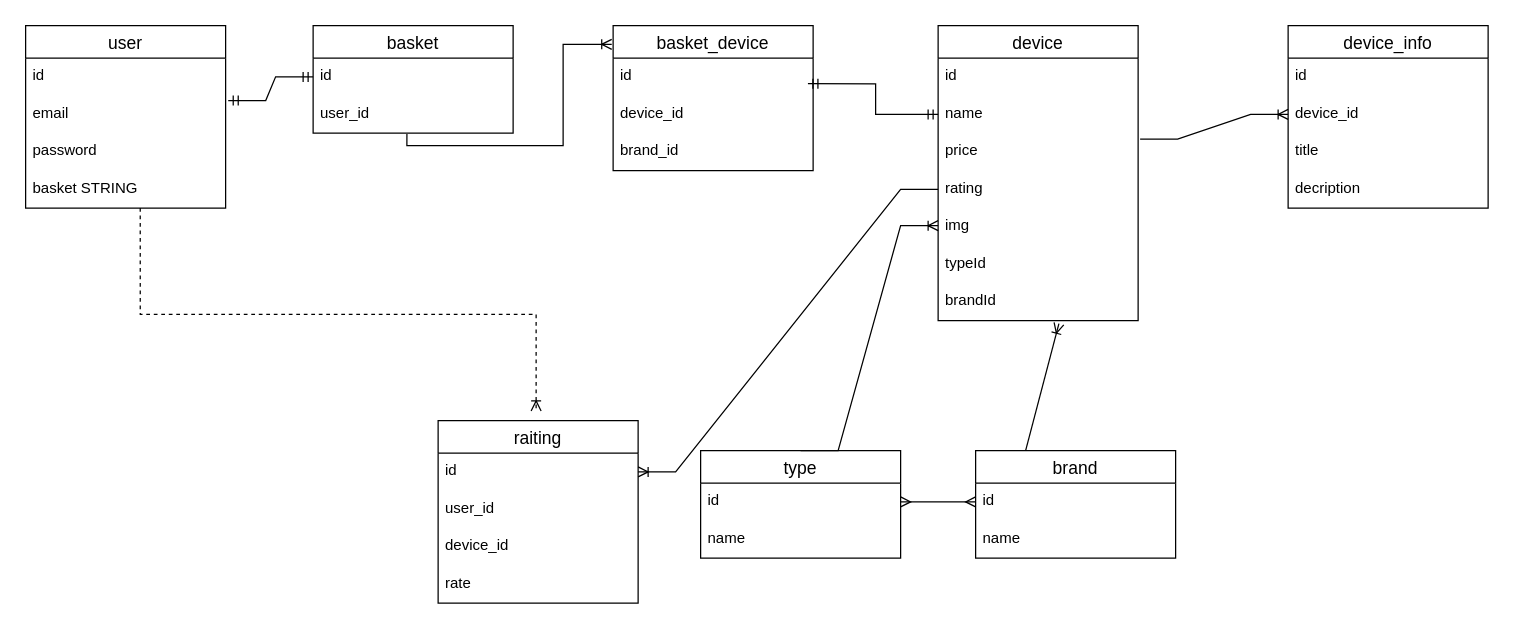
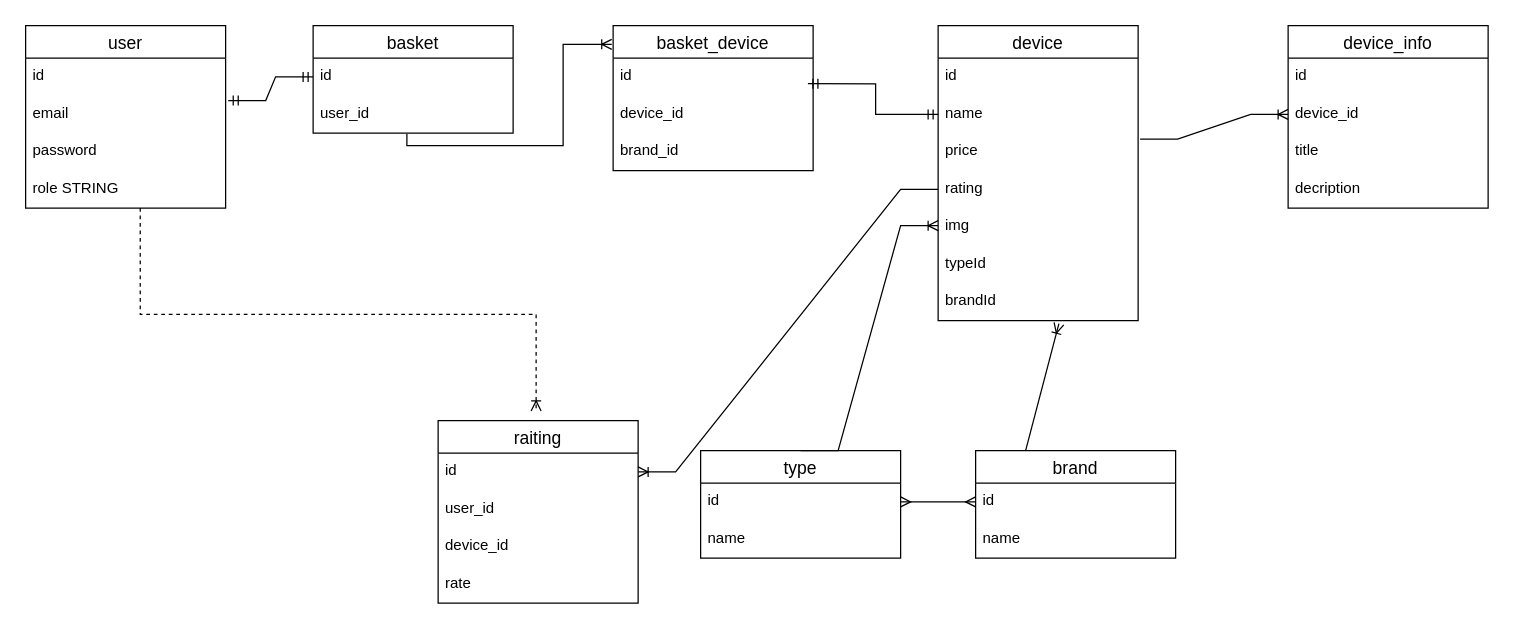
  <mxCell id="0" />
  <mxCell id="1" parent="0" />
  <mxCell id="2" value="user" style="swimlane;fontStyle=0;childLayout=stackLayout;horizontal=1;startSize=26;horizontalStack=0;resizeParent=1;resizeParentMax=0;resizeLast=0;collapsible=1;marginBottom=0;align=center;fontSize=14;" vertex="1" parent="1"><mxGeometry x="20" y="20" width="160" height="146" as="geometry" /></mxCell>
  <mxCell id="3" value="id" style="text;strokeColor=none;fillColor=none;spacingLeft=4;spacingRight=4;overflow=hidden;rotatable=0;points=[[0,0.5],[1,0.5]];portConstraint=eastwest;fontSize=12;whiteSpace=wrap;html=1;" vertex="1" parent="2"><mxGeometry y="26" width="160" height="30" as="geometry" /></mxCell>
  <mxCell id="4" value="email" style="text;strokeColor=none;fillColor=none;spacingLeft=4;spacingRight=4;overflow=hidden;rotatable=0;points=[[0,0.5],[1,0.5]];portConstraint=eastwest;fontSize=12;whiteSpace=wrap;html=1;" vertex="1" parent="2"><mxGeometry y="56" width="160" height="30" as="geometry" /></mxCell>
  <mxCell id="5" value="password" style="text;strokeColor=none;fillColor=none;spacingLeft=4;spacingRight=4;overflow=hidden;rotatable=0;points=[[0,0.5],[1,0.5]];portConstraint=eastwest;fontSize=12;whiteSpace=wrap;html=1;" vertex="1" parent="2"><mxGeometry y="86" width="160" height="30" as="geometry" /></mxCell>
- <mxCell id="6" value="basket STRING" style="text;strokeColor=none;fillColor=none;spacingLeft=4;spacingRight=4;overflow=hidden;rotatable=0;points=[[0,0.5],[1,0.5]];portConstraint=eastwest;fontSize=12;whiteSpace=wrap;html=1;" vertex="1" parent="2"><mxGeometry y="116" width="160" height="30" as="geometry" /></mxCell>
+ <mxCell id="6" value="role STRING" style="text;strokeColor=none;fillColor=none;spacingLeft=4;spacingRight=4;overflow=hidden;rotatable=0;points=[[0,0.5],[1,0.5]];portConstraint=eastwest;fontSize=12;whiteSpace=wrap;html=1;" vertex="1" parent="2"><mxGeometry y="116" width="160" height="30" as="geometry" /></mxCell>
  <mxCell id="7" value="basket" style="swimlane;fontStyle=0;childLayout=stackLayout;horizontal=1;startSize=26;horizontalStack=0;resizeParent=1;resizeParentMax=0;resizeLast=0;collapsible=1;marginBottom=0;align=center;fontSize=14;" vertex="1" parent="1"><mxGeometry x="250" y="20" width="160" height="86" as="geometry" /></mxCell>
  <mxCell id="8" value="id" style="text;strokeColor=none;fillColor=none;spacingLeft=4;spacingRight=4;overflow=hidden;rotatable=0;points=[[0,0.5],[1,0.5]];portConstraint=eastwest;fontSize=12;whiteSpace=wrap;html=1;" vertex="1" parent="7"><mxGeometry y="26" width="160" height="30" as="geometry" /></mxCell>
  <mxCell id="9" value="user_id" style="text;strokeColor=none;fillColor=none;spacingLeft=4;spacingRight=4;overflow=hidden;rotatable=0;points=[[0,0.5],[1,0.5]];portConstraint=eastwest;fontSize=12;whiteSpace=wrap;html=1;" vertex="1" parent="7"><mxGeometry y="56" width="160" height="30" as="geometry" /></mxCell>
  <mxCell id="10" value="" style="edgeStyle=entityRelationEdgeStyle;fontSize=12;html=1;endArrow=ERmandOne;startArrow=ERmandOne;rounded=0;exitX=1.013;exitY=0.133;exitDx=0;exitDy=0;exitPerimeter=0;" edge="1" parent="1" source="4" target="8"><mxGeometry width="100" height="100" relative="1" as="geometry"><mxPoint x="420" y="300" as="sourcePoint" /><mxPoint x="520" y="200" as="targetPoint" /></mxGeometry></mxCell>
  <mxCell id="11" value="device" style="swimlane;fontStyle=0;childLayout=stackLayout;horizontal=1;startSize=26;horizontalStack=0;resizeParent=1;resizeParentMax=0;resizeLast=0;collapsible=1;marginBottom=0;align=center;fontSize=14;" vertex="1" parent="1"><mxGeometry x="750" y="20" width="160" height="236" as="geometry" /></mxCell>
  <mxCell id="12" value="id" style="text;strokeColor=none;fillColor=none;spacingLeft=4;spacingRight=4;overflow=hidden;rotatable=0;points=[[0,0.5],[1,0.5]];portConstraint=eastwest;fontSize=12;whiteSpace=wrap;html=1;" vertex="1" parent="11"><mxGeometry y="26" width="160" height="30" as="geometry" /></mxCell>
  <mxCell id="13" value="name" style="text;strokeColor=none;fillColor=none;spacingLeft=4;spacingRight=4;overflow=hidden;rotatable=0;points=[[0,0.5],[1,0.5]];portConstraint=eastwest;fontSize=12;whiteSpace=wrap;html=1;" vertex="1" parent="11"><mxGeometry y="56" width="160" height="30" as="geometry" /></mxCell>
  <mxCell id="14" value="price" style="text;strokeColor=none;fillColor=none;spacingLeft=4;spacingRight=4;overflow=hidden;rotatable=0;points=[[0,0.5],[1,0.5]];portConstraint=eastwest;fontSize=12;whiteSpace=wrap;html=1;" vertex="1" parent="11"><mxGeometry y="86" width="160" height="30" as="geometry" /></mxCell>
  <mxCell id="15" value="rating" style="text;strokeColor=none;fillColor=none;spacingLeft=4;spacingRight=4;overflow=hidden;rotatable=0;points=[[0,0.5],[1,0.5]];portConstraint=eastwest;fontSize=12;whiteSpace=wrap;html=1;" vertex="1" parent="11"><mxGeometry y="116" width="160" height="30" as="geometry" /></mxCell>
  <mxCell id="16" value="img" style="text;strokeColor=none;fillColor=none;spacingLeft=4;spacingRight=4;overflow=hidden;rotatable=0;points=[[0,0.5],[1,0.5]];portConstraint=eastwest;fontSize=12;whiteSpace=wrap;html=1;" vertex="1" parent="11"><mxGeometry y="146" width="160" height="30" as="geometry" /></mxCell>
  <mxCell id="17" value="typeId" style="text;strokeColor=none;fillColor=none;spacingLeft=4;spacingRight=4;overflow=hidden;rotatable=0;points=[[0,0.5],[1,0.5]];portConstraint=eastwest;fontSize=12;whiteSpace=wrap;html=1;" vertex="1" parent="11"><mxGeometry y="176" width="160" height="30" as="geometry" /></mxCell>
  <mxCell id="18" value="brandId" style="text;strokeColor=none;fillColor=none;spacingLeft=4;spacingRight=4;overflow=hidden;rotatable=0;points=[[0,0.5],[1,0.5]];portConstraint=eastwest;fontSize=12;whiteSpace=wrap;html=1;" vertex="1" parent="11"><mxGeometry y="206" width="160" height="30" as="geometry" /></mxCell>
  <mxCell id="19" value="type" style="swimlane;fontStyle=0;childLayout=stackLayout;horizontal=1;startSize=26;horizontalStack=0;resizeParent=1;resizeParentMax=0;resizeLast=0;collapsible=1;marginBottom=0;align=center;fontSize=14;" vertex="1" parent="1"><mxGeometry x="560" y="360" width="160" height="86" as="geometry" /></mxCell>
  <mxCell id="20" value="id" style="text;strokeColor=none;fillColor=none;spacingLeft=4;spacingRight=4;overflow=hidden;rotatable=0;points=[[0,0.5],[1,0.5]];portConstraint=eastwest;fontSize=12;whiteSpace=wrap;html=1;" vertex="1" parent="19"><mxGeometry y="26" width="160" height="30" as="geometry" /></mxCell>
  <mxCell id="21" value="name" style="text;strokeColor=none;fillColor=none;spacingLeft=4;spacingRight=4;overflow=hidden;rotatable=0;points=[[0,0.5],[1,0.5]];portConstraint=eastwest;fontSize=12;whiteSpace=wrap;html=1;" vertex="1" parent="19"><mxGeometry y="56" width="160" height="30" as="geometry" /></mxCell>
  <mxCell id="22" value="brand" style="swimlane;fontStyle=0;childLayout=stackLayout;horizontal=1;startSize=26;horizontalStack=0;resizeParent=1;resizeParentMax=0;resizeLast=0;collapsible=1;marginBottom=0;align=center;fontSize=14;" vertex="1" parent="1"><mxGeometry x="780" y="360" width="160" height="86" as="geometry" /></mxCell>
  <mxCell id="23" value="id" style="text;strokeColor=none;fillColor=none;spacingLeft=4;spacingRight=4;overflow=hidden;rotatable=0;points=[[0,0.5],[1,0.5]];portConstraint=eastwest;fontSize=12;whiteSpace=wrap;html=1;" vertex="1" parent="22"><mxGeometry y="26" width="160" height="30" as="geometry" /></mxCell>
  <mxCell id="24" value="name" style="text;strokeColor=none;fillColor=none;spacingLeft=4;spacingRight=4;overflow=hidden;rotatable=0;points=[[0,0.5],[1,0.5]];portConstraint=eastwest;fontSize=12;whiteSpace=wrap;html=1;" vertex="1" parent="22"><mxGeometry y="56" width="160" height="30" as="geometry" /></mxCell>
  <mxCell id="25" value="" style="fontSize=12;html=1;endArrow=ERoneToMany;rounded=0;exitX=0.25;exitY=0;exitDx=0;exitDy=0;entryX=0.604;entryY=1.078;entryDx=0;entryDy=0;entryPerimeter=0;" edge="1" parent="1" source="22" target="18"><mxGeometry width="100" height="100" relative="1" as="geometry"><mxPoint x="410" y="280" as="sourcePoint" /><mxPoint x="750" y="180" as="targetPoint" /></mxGeometry></mxCell>
  <mxCell id="26" value="" style="edgeStyle=entityRelationEdgeStyle;fontSize=12;html=1;endArrow=ERoneToMany;rounded=0;exitX=0.5;exitY=0;exitDx=0;exitDy=0;" edge="1" parent="1" source="19"><mxGeometry width="100" height="100" relative="1" as="geometry"><mxPoint x="650" y="280" as="sourcePoint" /><mxPoint x="750" y="180" as="targetPoint" /></mxGeometry></mxCell>
  <mxCell id="27" value="" style="fontSize=12;html=1;endArrow=ERmany;startArrow=ERmany;rounded=0;entryX=0;entryY=0.5;entryDx=0;entryDy=0;exitX=1;exitY=0.5;exitDx=0;exitDy=0;" edge="1" parent="1" source="20" target="23"><mxGeometry width="100" height="100" relative="1" as="geometry"><mxPoint x="660" y="580" as="sourcePoint" /><mxPoint x="760" y="410" as="targetPoint" /></mxGeometry></mxCell>
  <mxCell id="28" value="device_info" style="swimlane;fontStyle=0;childLayout=stackLayout;horizontal=1;startSize=26;horizontalStack=0;resizeParent=1;resizeParentMax=0;resizeLast=0;collapsible=1;marginBottom=0;align=center;fontSize=14;" vertex="1" parent="1"><mxGeometry x="1030" y="20" width="160" height="146" as="geometry" /></mxCell>
  <mxCell id="29" value="id" style="text;strokeColor=none;fillColor=none;spacingLeft=4;spacingRight=4;overflow=hidden;rotatable=0;points=[[0,0.5],[1,0.5]];portConstraint=eastwest;fontSize=12;whiteSpace=wrap;html=1;" vertex="1" parent="28"><mxGeometry y="26" width="160" height="30" as="geometry" /></mxCell>
  <mxCell id="30" value="device_id" style="text;strokeColor=none;fillColor=none;spacingLeft=4;spacingRight=4;overflow=hidden;rotatable=0;points=[[0,0.5],[1,0.5]];portConstraint=eastwest;fontSize=12;whiteSpace=wrap;html=1;" vertex="1" parent="28"><mxGeometry y="56" width="160" height="30" as="geometry" /></mxCell>
  <mxCell id="31" value="title" style="text;strokeColor=none;fillColor=none;spacingLeft=4;spacingRight=4;overflow=hidden;rotatable=0;points=[[0,0.5],[1,0.5]];portConstraint=eastwest;fontSize=12;whiteSpace=wrap;html=1;" vertex="1" parent="28"><mxGeometry y="86" width="160" height="30" as="geometry" /></mxCell>
  <mxCell id="32" value="decription" style="text;strokeColor=none;fillColor=none;spacingLeft=4;spacingRight=4;overflow=hidden;rotatable=0;points=[[0,0.5],[1,0.5]];portConstraint=eastwest;fontSize=12;whiteSpace=wrap;html=1;" vertex="1" parent="28"><mxGeometry y="116" width="160" height="30" as="geometry" /></mxCell>
  <mxCell id="33" value="" style="edgeStyle=entityRelationEdgeStyle;fontSize=12;html=1;endArrow=ERoneToMany;rounded=0;exitX=1.01;exitY=0.161;exitDx=0;exitDy=0;exitPerimeter=0;" edge="1" parent="1" source="14" target="30"><mxGeometry width="100" height="100" relative="1" as="geometry"><mxPoint x="917" y="170" as="sourcePoint" /><mxPoint x="1017" y="70" as="targetPoint" /></mxGeometry></mxCell>
  <mxCell id="34" value="basket_device" style="swimlane;fontStyle=0;childLayout=stackLayout;horizontal=1;startSize=26;horizontalStack=0;resizeParent=1;resizeParentMax=0;resizeLast=0;collapsible=1;marginBottom=0;align=center;fontSize=14;" vertex="1" parent="1"><mxGeometry x="490" y="20" width="160" height="116" as="geometry" /></mxCell>
  <mxCell id="35" value="id" style="text;strokeColor=none;fillColor=none;spacingLeft=4;spacingRight=4;overflow=hidden;rotatable=0;points=[[0,0.5],[1,0.5]];portConstraint=eastwest;fontSize=12;whiteSpace=wrap;html=1;" vertex="1" parent="34"><mxGeometry y="26" width="160" height="30" as="geometry" /></mxCell>
  <mxCell id="36" value="device_id" style="text;strokeColor=none;fillColor=none;spacingLeft=4;spacingRight=4;overflow=hidden;rotatable=0;points=[[0,0.5],[1,0.5]];portConstraint=eastwest;fontSize=12;whiteSpace=wrap;html=1;" vertex="1" parent="34"><mxGeometry y="56" width="160" height="30" as="geometry" /></mxCell>
  <mxCell id="37" value="brand_id" style="text;strokeColor=none;fillColor=none;spacingLeft=4;spacingRight=4;overflow=hidden;rotatable=0;points=[[0,0.5],[1,0.5]];portConstraint=eastwest;fontSize=12;whiteSpace=wrap;html=1;" vertex="1" parent="34"><mxGeometry y="86" width="160" height="30" as="geometry" /></mxCell>
  <mxCell id="38" value="" style="edgeStyle=orthogonalEdgeStyle;fontSize=12;html=1;endArrow=ERoneToMany;rounded=0;entryX=-0.007;entryY=0.129;entryDx=0;entryDy=0;entryPerimeter=0;exitX=0.469;exitY=1.022;exitDx=0;exitDy=0;exitPerimeter=0;" edge="1" parent="1" source="9" target="34"><mxGeometry width="100" height="100" relative="1" as="geometry"><mxPoint x="470" y="250" as="sourcePoint" /><mxPoint x="570" y="150" as="targetPoint" /></mxGeometry></mxCell>
  <mxCell id="39" value="" style="edgeStyle=orthogonalEdgeStyle;fontSize=12;html=1;endArrow=ERmandOne;startArrow=ERmandOne;rounded=0;entryX=0.974;entryY=0.683;entryDx=0;entryDy=0;entryPerimeter=0;" edge="1" parent="1" source="13" target="35"><mxGeometry width="100" height="100" relative="1" as="geometry"><mxPoint x="470" y="250" as="sourcePoint" /><mxPoint x="570" y="150" as="targetPoint" /></mxGeometry></mxCell>
  <mxCell id="40" value="raiting" style="swimlane;fontStyle=0;childLayout=stackLayout;horizontal=1;startSize=26;horizontalStack=0;resizeParent=1;resizeParentMax=0;resizeLast=0;collapsible=1;marginBottom=0;align=center;fontSize=14;" vertex="1" parent="1"><mxGeometry x="350" y="336" width="160" height="146" as="geometry" /></mxCell>
  <mxCell id="41" value="id" style="text;strokeColor=none;fillColor=none;spacingLeft=4;spacingRight=4;overflow=hidden;rotatable=0;points=[[0,0.5],[1,0.5]];portConstraint=eastwest;fontSize=12;whiteSpace=wrap;html=1;" vertex="1" parent="40"><mxGeometry y="26" width="160" height="30" as="geometry" /></mxCell>
  <mxCell id="42" value="user_id" style="text;strokeColor=none;fillColor=none;spacingLeft=4;spacingRight=4;overflow=hidden;rotatable=0;points=[[0,0.5],[1,0.5]];portConstraint=eastwest;fontSize=12;whiteSpace=wrap;html=1;" vertex="1" parent="40"><mxGeometry y="56" width="160" height="30" as="geometry" /></mxCell>
  <mxCell id="43" value="device_id" style="text;strokeColor=none;fillColor=none;spacingLeft=4;spacingRight=4;overflow=hidden;rotatable=0;points=[[0,0.5],[1,0.5]];portConstraint=eastwest;fontSize=12;whiteSpace=wrap;html=1;" vertex="1" parent="40"><mxGeometry y="86" width="160" height="30" as="geometry" /></mxCell>
  <mxCell id="44" value="rate" style="text;strokeColor=none;fillColor=none;spacingLeft=4;spacingRight=4;overflow=hidden;rotatable=0;points=[[0,0.5],[1,0.5]];portConstraint=eastwest;fontSize=12;whiteSpace=wrap;html=1;" vertex="1" parent="40"><mxGeometry y="116" width="160" height="30" as="geometry" /></mxCell>
  <mxCell id="45" value="" style="fontSize=12;html=1;endArrow=ERoneToMany;rounded=0;exitX=0.573;exitY=0.994;exitDx=0;exitDy=0;exitPerimeter=0;entryX=0.49;entryY=-0.053;entryDx=0;entryDy=0;entryPerimeter=0;edgeStyle=orthogonalEdgeStyle;dashed=1;" edge="1" parent="1" source="6" target="40"><mxGeometry width="100" height="100" relative="1" as="geometry"><mxPoint x="470" y="250" as="sourcePoint" /><mxPoint x="250" y="230" as="targetPoint" /></mxGeometry></mxCell>
  <mxCell id="46" value="" style="edgeStyle=entityRelationEdgeStyle;fontSize=12;html=1;endArrow=ERoneToMany;rounded=0;" edge="1" parent="1" source="15" target="41"><mxGeometry width="100" height="100" relative="1" as="geometry"><mxPoint x="470" y="250" as="sourcePoint" /><mxPoint x="570" y="150" as="targetPoint" /></mxGeometry></mxCell>
